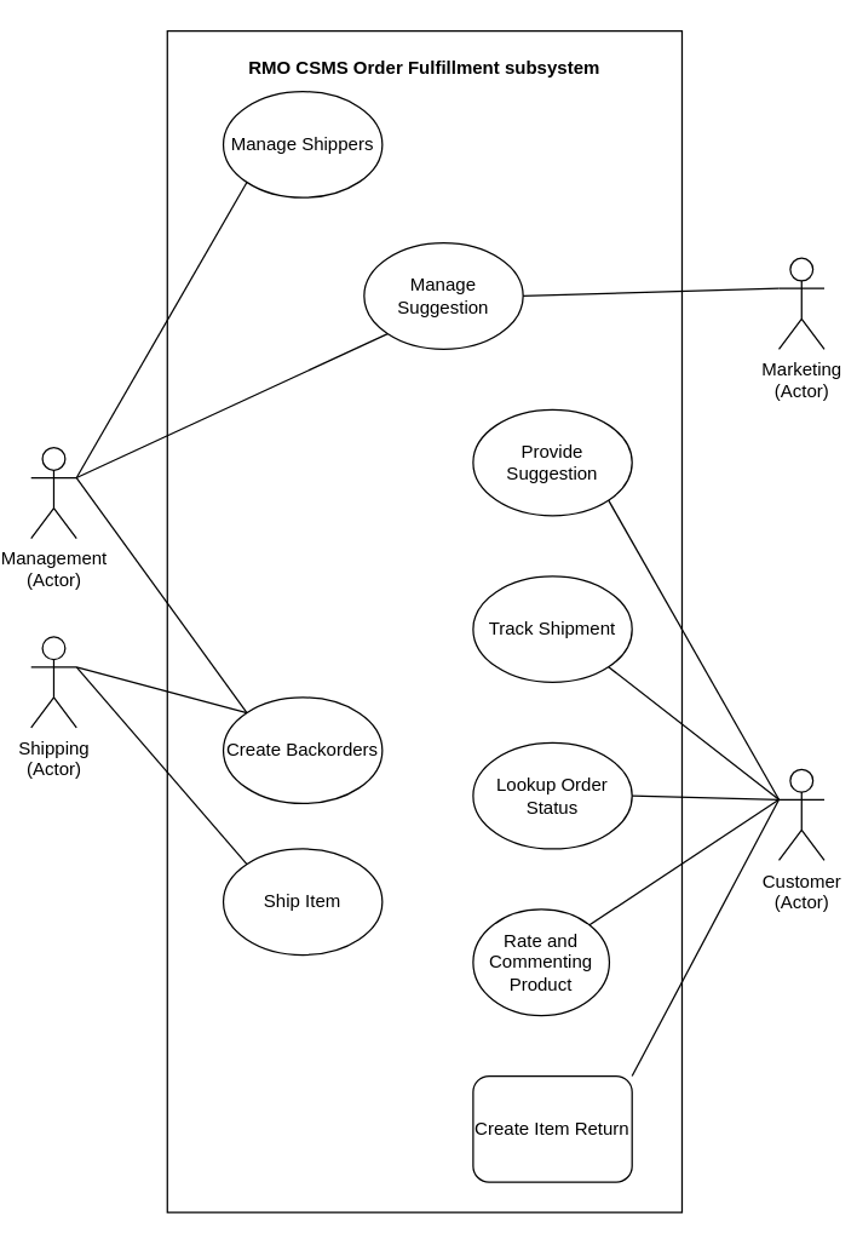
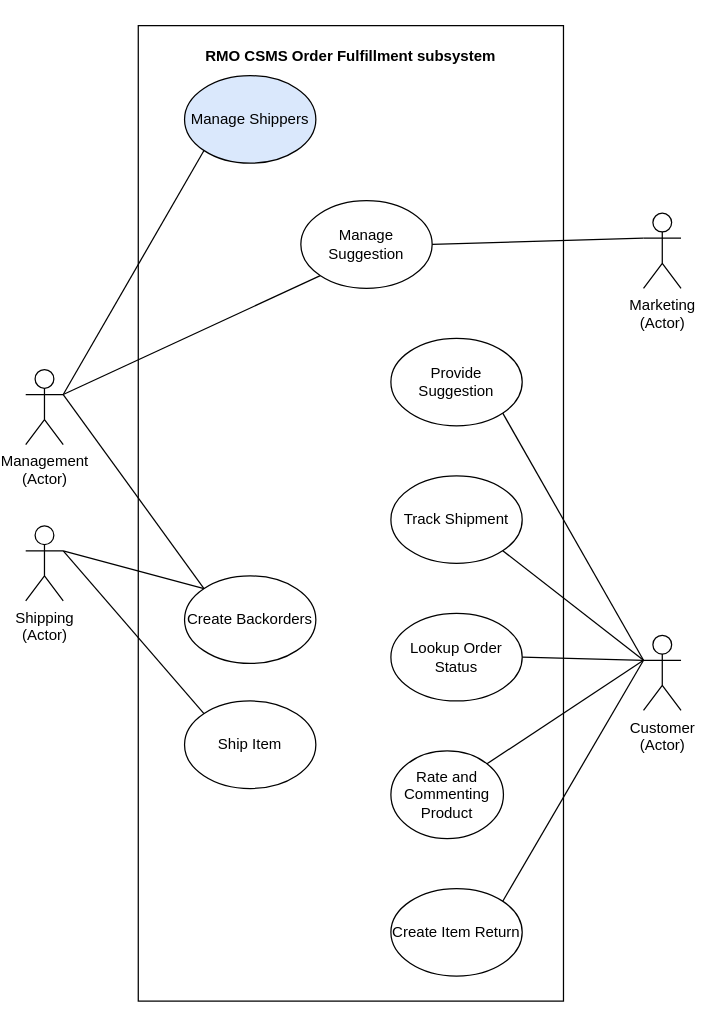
  <mxCell id="0" />
  <mxCell id="1" parent="0" />
  <mxCell id="2" value="" style="rounded=0;whiteSpace=wrap;html=1;" vertex="1" parent="1"><mxGeometry x="110" y="20" width="340" height="780" as="geometry" /></mxCell>
  <mxCell id="3" value="&lt;div&gt;Customer&lt;br&gt;&lt;/div&gt;&lt;div&gt;(Actor)&lt;/div&gt;" style="shape=umlActor;verticalLabelPosition=bottom;verticalAlign=top;html=1;outlineConnect=0;" parent="1" vertex="1"><mxGeometry x="514" y="507.5" width="30" height="60" as="geometry" /></mxCell>
  <mxCell id="4" value="&lt;strong&gt;RMO CSMS Order Fulfillment subsystem&lt;/strong&gt;" style="text;html=1;align=center;verticalAlign=middle;whiteSpace=wrap;rounded=0;" parent="1" vertex="1"><mxGeometry x="150" y="30" width="260" height="30" as="geometry" /></mxCell>
  <mxCell id="5" value="" style="endArrow=none;html=1;rounded=0;entryX=0;entryY=1;entryDx=0;entryDy=0;exitX=1;exitY=0.333;exitDx=0;exitDy=0;exitPerimeter=0;" parent="1" source="8" target="16" edge="1"><mxGeometry width="50" height="50" relative="1" as="geometry"><mxPoint x="80" y="325" as="sourcePoint" /><mxPoint x="140" y="325" as="targetPoint" /></mxGeometry></mxCell>
  <mxCell id="6" value="&lt;div&gt;Marketing&lt;/div&gt;&lt;div&gt;(Actor)&lt;/div&gt;" style="shape=umlActor;verticalLabelPosition=bottom;verticalAlign=top;html=1;outlineConnect=0;" vertex="1" parent="1"><mxGeometry x="514" y="170" width="30" height="60" as="geometry" /></mxCell>
  <mxCell id="7" value="&lt;div&gt;Shipping&lt;br&gt;&lt;/div&gt;&lt;div&gt;(Actor)&lt;/div&gt;" style="shape=umlActor;verticalLabelPosition=bottom;verticalAlign=top;html=1;outlineConnect=0;" vertex="1" parent="1"><mxGeometry x="20" y="420" width="30" height="60" as="geometry" /></mxCell>
  <mxCell id="8" value="&lt;div&gt;Management&lt;/div&gt;&lt;div&gt;(Actor)&lt;br&gt;&lt;/div&gt;" style="shape=umlActor;verticalLabelPosition=bottom;verticalAlign=top;html=1;outlineConnect=0;" vertex="1" parent="1"><mxGeometry x="20" y="295" width="30" height="60" as="geometry" /></mxCell>
  <mxCell id="9" value="&lt;div&gt;Ship Item&lt;/div&gt;" style="ellipse;whiteSpace=wrap;html=1;" vertex="1" parent="1"><mxGeometry x="147" y="560" width="105" height="70" as="geometry" /></mxCell>
- <mxCell id="10" value="Manage Shippers" style="ellipse;whiteSpace=wrap;html=1;" vertex="1" parent="1"><mxGeometry x="147" y="60" width="105" height="70" as="geometry" /></mxCell>
+ <mxCell id="10" value="Manage Shippers" style="ellipse;whiteSpace=wrap;html=1;fillColor=#dae8fc;" vertex="1" parent="1"><mxGeometry x="147" y="60" width="105" height="70" as="geometry" /></mxCell>
  <mxCell id="11" value="Create Backorders" style="ellipse;whiteSpace=wrap;html=1;" vertex="1" parent="1"><mxGeometry x="147" y="460" width="105" height="70" as="geometry" /></mxCell>
- <mxCell id="12" value="Create Item Return" style="whiteSpace=wrap;html=1;rounded=1;" vertex="1" parent="1"><mxGeometry x="312" y="710" width="105" height="70" as="geometry" /></mxCell>
+ <mxCell id="12" value="Create Item Return" style="ellipse;whiteSpace=wrap;html=1;" vertex="1" parent="1"><mxGeometry x="312" y="710" width="105" height="70" as="geometry" /></mxCell>
  <mxCell id="13" value="Lookup Order Status" style="ellipse;whiteSpace=wrap;html=1;" vertex="1" parent="1"><mxGeometry x="312" y="490" width="105" height="70" as="geometry" /></mxCell>
  <mxCell id="14" value="Track Shipment" style="ellipse;whiteSpace=wrap;html=1;" vertex="1" parent="1"><mxGeometry x="312" y="380" width="105" height="70" as="geometry" /></mxCell>
  <mxCell id="15" value="Rate and Commenting Product" style="ellipse;whiteSpace=wrap;html=1;" vertex="1" parent="1"><mxGeometry x="312" y="600" width="90" height="70" as="geometry" /></mxCell>
  <mxCell id="16" value="Manage Suggestion" style="ellipse;whiteSpace=wrap;html=1;" vertex="1" parent="1"><mxGeometry x="240" y="160" width="105" height="70" as="geometry" /></mxCell>
  <mxCell id="17" value="" style="endArrow=none;html=1;rounded=0;entryX=0;entryY=1;entryDx=0;entryDy=0;exitX=1;exitY=0.333;exitDx=0;exitDy=0;exitPerimeter=0;" edge="1" parent="1" source="8" target="10"><mxGeometry width="50" height="50" relative="1" as="geometry"><mxPoint x="70" y="325" as="sourcePoint" /><mxPoint x="157" y="255" as="targetPoint" /></mxGeometry></mxCell>
  <mxCell id="18" value="" style="endArrow=none;html=1;rounded=0;entryX=0;entryY=0;entryDx=0;entryDy=0;exitX=1;exitY=0.333;exitDx=0;exitDy=0;exitPerimeter=0;" edge="1" parent="1" source="7" target="9"><mxGeometry width="50" height="50" relative="1" as="geometry"><mxPoint x="70" y="450" as="sourcePoint" /><mxPoint x="157" y="385" as="targetPoint" /></mxGeometry></mxCell>
  <mxCell id="19" value="" style="endArrow=none;html=1;rounded=0;entryX=0;entryY=0;entryDx=0;entryDy=0;exitX=1;exitY=0.333;exitDx=0;exitDy=0;exitPerimeter=0;" edge="1" parent="1" source="7" target="11"><mxGeometry width="50" height="50" relative="1" as="geometry"><mxPoint x="70" y="450" as="sourcePoint" /><mxPoint x="150" y="540" as="targetPoint" /></mxGeometry></mxCell>
  <mxCell id="20" value="" style="endArrow=none;html=1;rounded=0;entryX=0;entryY=0.333;entryDx=0;entryDy=0;exitX=1;exitY=1;exitDx=0;exitDy=0;entryPerimeter=0;" edge="1" parent="1" source="14" target="3"><mxGeometry width="50" height="50" relative="1" as="geometry"><mxPoint x="440" y="290" as="sourcePoint" /><mxPoint x="535" y="355" as="targetPoint" /></mxGeometry></mxCell>
  <mxCell id="21" value="" style="endArrow=none;html=1;rounded=0;entryX=0;entryY=0.333;entryDx=0;entryDy=0;exitX=1;exitY=0;exitDx=0;exitDy=0;entryPerimeter=0;" edge="1" parent="1" source="15" target="3"><mxGeometry width="50" height="50" relative="1" as="geometry"><mxPoint x="425" y="690" as="sourcePoint" /><mxPoint x="520" y="535" as="targetPoint" /></mxGeometry></mxCell>
  <mxCell id="22" value="" style="endArrow=none;html=1;rounded=0;exitX=1;exitY=0;exitDx=0;exitDy=0;entryX=0;entryY=0.333;entryDx=0;entryDy=0;entryPerimeter=0;" edge="1" parent="1" source="12" target="3"><mxGeometry width="50" height="50" relative="1" as="geometry"><mxPoint x="425" y="595" as="sourcePoint" /><mxPoint x="510" y="530" as="targetPoint" /></mxGeometry></mxCell>
  <mxCell id="23" value="" style="endArrow=none;html=1;rounded=0;entryX=0;entryY=0.333;entryDx=0;entryDy=0;exitX=1;exitY=0.5;exitDx=0;exitDy=0;entryPerimeter=0;" edge="1" parent="1" source="13" target="3"><mxGeometry width="50" height="50" relative="1" as="geometry"><mxPoint x="415" y="485" as="sourcePoint" /><mxPoint x="520" y="535" as="targetPoint" /></mxGeometry></mxCell>
  <mxCell id="24" value="" style="endArrow=none;html=1;rounded=0;entryX=0;entryY=0.333;entryDx=0;entryDy=0;exitX=1;exitY=0.5;exitDx=0;exitDy=0;entryPerimeter=0;" edge="1" parent="1" source="16" target="6"><mxGeometry width="50" height="50" relative="1" as="geometry"><mxPoint x="60" y="325" as="sourcePoint" /><mxPoint x="157" y="255" as="targetPoint" /></mxGeometry></mxCell>
  <mxCell id="25" value="Provide Suggestion" style="ellipse;whiteSpace=wrap;html=1;" vertex="1" parent="1"><mxGeometry x="312" y="270" width="105" height="70" as="geometry" /></mxCell>
  <mxCell id="26" value="" style="endArrow=none;html=1;rounded=0;entryX=0;entryY=0;entryDx=0;entryDy=0;exitX=1;exitY=0.333;exitDx=0;exitDy=0;exitPerimeter=0;" edge="1" parent="1" source="8" target="11"><mxGeometry width="50" height="50" relative="1" as="geometry"><mxPoint x="60" y="325" as="sourcePoint" /><mxPoint x="256" y="420" as="targetPoint" /></mxGeometry></mxCell>
  <mxCell id="27" value="" style="endArrow=none;html=1;rounded=0;entryX=0;entryY=0.333;entryDx=0;entryDy=0;exitX=1;exitY=1;exitDx=0;exitDy=0;entryPerimeter=0;" edge="1" parent="1" source="25" target="3"><mxGeometry width="50" height="50" relative="1" as="geometry"><mxPoint x="411" y="425" as="sourcePoint" /><mxPoint x="524" y="538" as="targetPoint" /></mxGeometry></mxCell>
